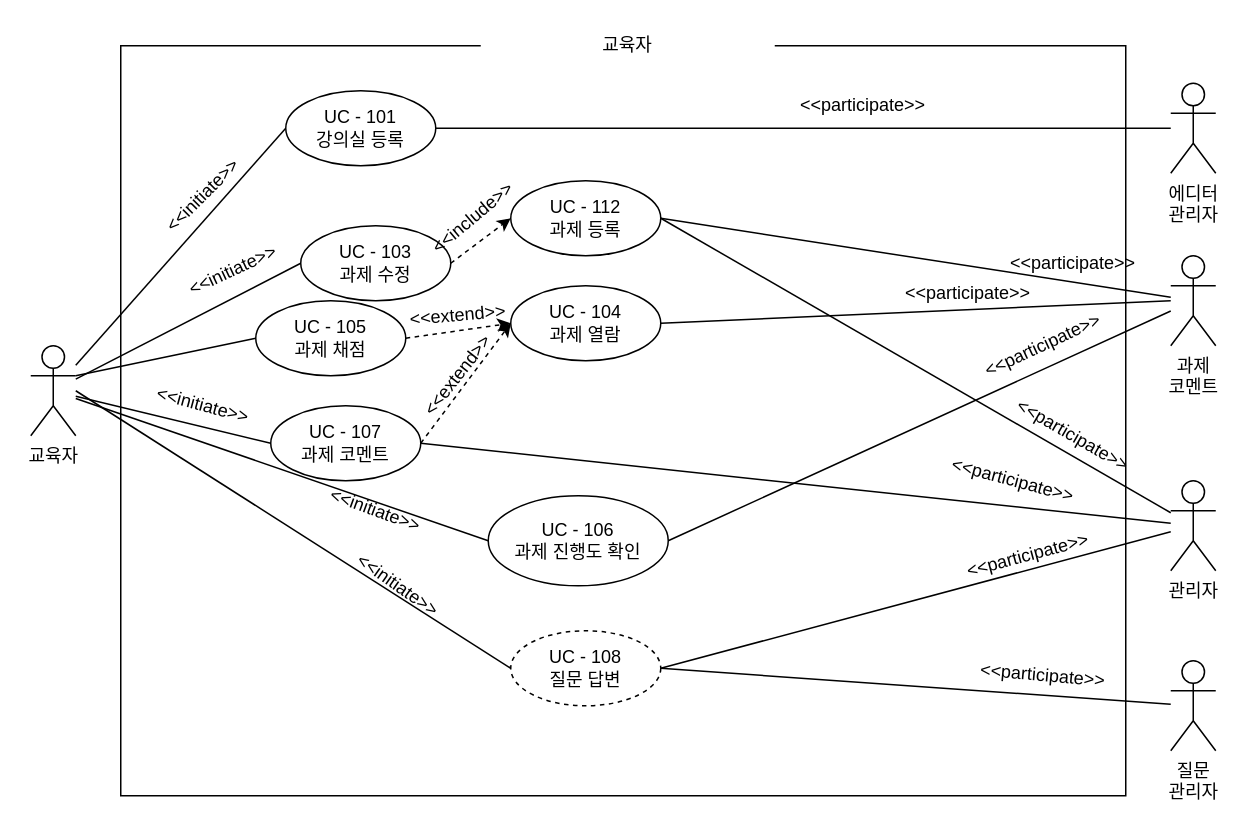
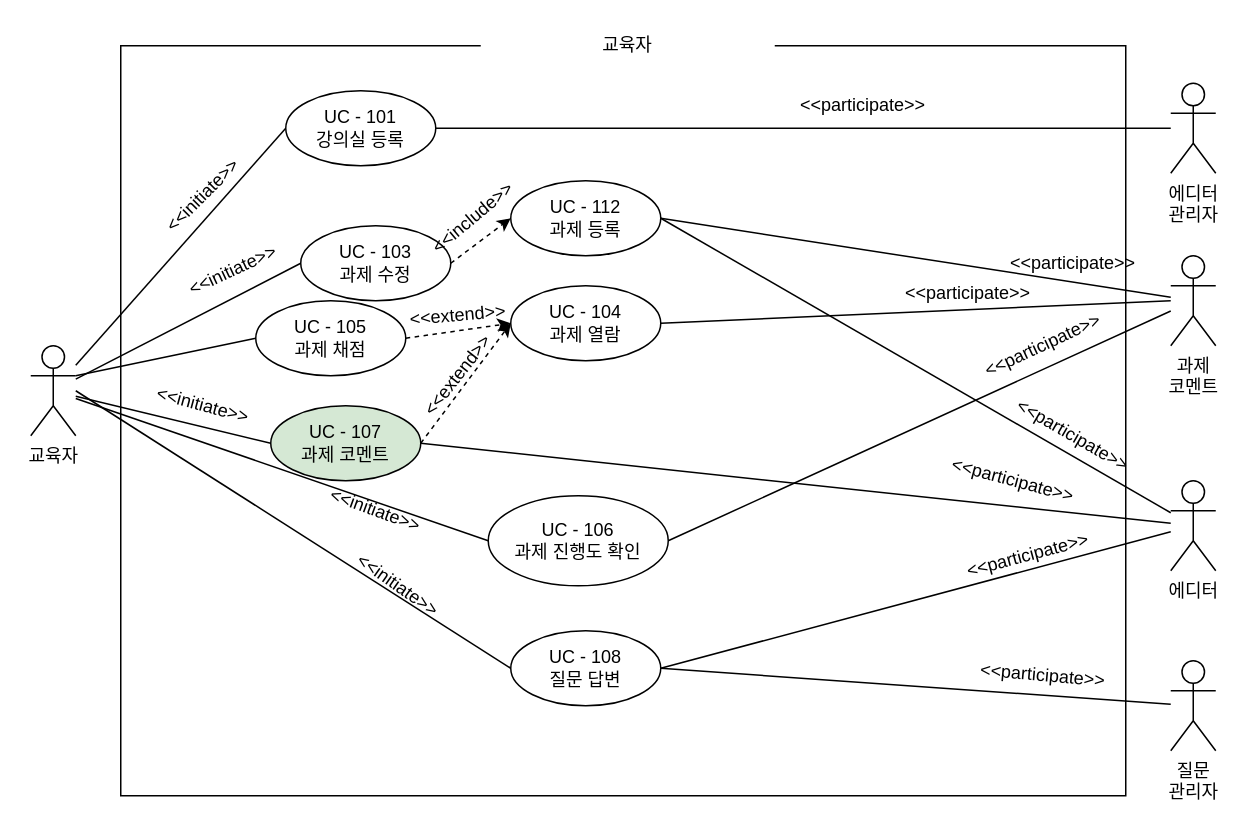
  <mxCell id="0" />
  <mxCell id="1" parent="0" />
  <mxCell id="2" value="" style="rounded=0;whiteSpace=wrap;html=1;" parent="1" vertex="1"><mxGeometry x="80" y="30" width="670" height="500" as="geometry" /></mxCell>
  <mxCell id="3" value="교육자" style="text;html=1;strokeColor=none;align=center;verticalAlign=middle;whiteSpace=wrap;rounded=0;fillColor=#ffffff;" parent="1" vertex="1"><mxGeometry x="320" y="20" width="196" height="20" as="geometry" /></mxCell>
  <mxCell id="4" value="교육자" style="shape=umlActor;verticalLabelPosition=bottom;verticalAlign=top;html=1;outlineConnect=0;" parent="1" vertex="1"><mxGeometry x="20" y="230" width="30" height="60" as="geometry" /></mxCell>
  <mxCell id="5" style="rounded=0;orthogonalLoop=1;jettySize=auto;html=1;exitX=0;exitY=0.5;exitDx=0;exitDy=0;endArrow=none;endFill=0;" parent="1" source="6" target="4" edge="1"><mxGeometry relative="1" as="geometry" /></mxCell>
  <mxCell id="6" value="UC - 101&lt;br&gt;강의실 등록" style="ellipse;whiteSpace=wrap;html=1;" parent="1" vertex="1"><mxGeometry x="190" y="60" width="100" height="50" as="geometry" /></mxCell>
  <mxCell id="7" style="edgeStyle=none;rounded=0;orthogonalLoop=1;jettySize=auto;html=1;exitX=1;exitY=0.5;exitDx=0;exitDy=0;startArrow=none;startFill=0;endArrow=none;endFill=0;" parent="1" source="9" target="16" edge="1"><mxGeometry relative="1" as="geometry" /></mxCell>
  <mxCell id="8" style="edgeStyle=none;rounded=0;orthogonalLoop=1;jettySize=auto;html=1;exitX=1;exitY=0.5;exitDx=0;exitDy=0;startArrow=none;startFill=0;endArrow=none;endFill=0;" parent="1" source="9" target="33" edge="1"><mxGeometry relative="1" as="geometry" /></mxCell>
  <mxCell id="9" value="UC - 112&lt;br&gt;과제&amp;nbsp;등록" style="ellipse;whiteSpace=wrap;html=1;" parent="1" vertex="1"><mxGeometry x="340" y="120" width="100" height="50" as="geometry" /></mxCell>
  <mxCell id="10" style="edgeStyle=none;rounded=0;orthogonalLoop=1;jettySize=auto;html=1;exitX=0;exitY=0.5;exitDx=0;exitDy=0;startArrow=none;startFill=0;endArrow=none;endFill=0;" parent="1" source="12" target="4" edge="1"><mxGeometry relative="1" as="geometry" /></mxCell>
  <mxCell id="11" style="edgeStyle=none;rounded=0;orthogonalLoop=1;jettySize=auto;html=1;exitX=1;exitY=0.5;exitDx=0;exitDy=0;entryX=0;entryY=0.5;entryDx=0;entryDy=0;dashed=1;startArrow=none;startFill=0;endArrow=classic;endFill=1;" parent="1" source="12" target="9" edge="1"><mxGeometry relative="1" as="geometry" /></mxCell>
  <mxCell id="12" value="UC - 103&lt;br&gt;과제 수정" style="ellipse;whiteSpace=wrap;html=1;" parent="1" vertex="1"><mxGeometry x="200" y="150" width="100" height="50" as="geometry" /></mxCell>
  <mxCell id="13" value="&amp;lt;&amp;lt;include&amp;gt;&amp;gt;" style="text;html=1;strokeColor=none;fillColor=none;align=center;verticalAlign=middle;whiteSpace=wrap;rounded=0;rotation=-40;" parent="1" vertex="1"><mxGeometry x="280" y="135" width="70" height="20" as="geometry" /></mxCell>
  <mxCell id="14" style="edgeStyle=none;rounded=0;orthogonalLoop=1;jettySize=auto;html=1;entryX=1;entryY=0.5;entryDx=0;entryDy=0;startArrow=none;startFill=0;endArrow=none;endFill=0;" parent="1" source="15" target="6" edge="1"><mxGeometry relative="1" as="geometry" /></mxCell>
  <mxCell id="15" value="에디터&lt;br&gt;관리자" style="shape=umlActor;verticalLabelPosition=bottom;verticalAlign=top;html=1;outlineConnect=0;" parent="1" vertex="1"><mxGeometry x="780" y="55" width="30" height="60" as="geometry" /></mxCell>
  <mxCell id="16" value="과제&lt;br&gt;코멘트" style="shape=umlActor;verticalLabelPosition=bottom;verticalAlign=top;html=1;outlineConnect=0;" parent="1" vertex="1"><mxGeometry x="780" y="170" width="30" height="60" as="geometry" /></mxCell>
  <mxCell id="17" value="&amp;lt;&amp;lt;initiate&amp;gt;&amp;gt;" style="text;html=1;strokeColor=none;fillColor=none;align=center;verticalAlign=middle;whiteSpace=wrap;rounded=0;rotation=-45;" parent="1" vertex="1"><mxGeometry x="100" y="120" width="70" height="20" as="geometry" /></mxCell>
  <mxCell id="18" value="&amp;lt;&amp;lt;initiate&amp;gt;&amp;gt;" style="text;html=1;strokeColor=none;fillColor=none;align=center;verticalAlign=middle;whiteSpace=wrap;rounded=0;rotation=-25;" parent="1" vertex="1"><mxGeometry x="120" y="170" width="70" height="20" as="geometry" /></mxCell>
  <mxCell id="19" value="&amp;lt;&amp;lt;participate&amp;gt;&amp;gt;" style="text;html=1;strokeColor=none;fillColor=none;align=center;verticalAlign=middle;whiteSpace=wrap;rounded=0;" parent="1" vertex="1"><mxGeometry x="540" y="60" width="70" height="20" as="geometry" /></mxCell>
  <mxCell id="20" style="edgeStyle=none;rounded=0;orthogonalLoop=1;jettySize=auto;html=1;exitX=1;exitY=0.5;exitDx=0;exitDy=0;startArrow=none;startFill=0;endArrow=none;endFill=0;" parent="1" source="21" edge="1"><mxGeometry relative="1" as="geometry"><mxPoint x="780" y="200" as="targetPoint" /></mxGeometry></mxCell>
  <mxCell id="21" value="UC - 104&lt;br&gt;과제 열람" style="ellipse;whiteSpace=wrap;html=1;" parent="1" vertex="1"><mxGeometry x="340" y="190" width="100" height="50" as="geometry" /></mxCell>
  <mxCell id="22" style="edgeStyle=none;rounded=0;orthogonalLoop=1;jettySize=auto;html=1;exitX=1;exitY=0.5;exitDx=0;exitDy=0;dashed=1;startArrow=none;startFill=0;endArrow=classic;endFill=1;entryX=0;entryY=0.5;entryDx=0;entryDy=0;" parent="1" source="24" target="21" edge="1"><mxGeometry relative="1" as="geometry"><mxPoint x="340" y="260" as="targetPoint" /><Array as="points" /></mxGeometry></mxCell>
  <mxCell id="23" style="edgeStyle=none;rounded=0;orthogonalLoop=1;jettySize=auto;html=1;exitX=0;exitY=0.5;exitDx=0;exitDy=0;entryX=1;entryY=0.333;entryDx=0;entryDy=0;startArrow=none;startFill=0;endArrow=none;endFill=0;entryPerimeter=0;" parent="1" source="24" target="4" edge="1"><mxGeometry relative="1" as="geometry" /></mxCell>
  <mxCell id="24" value="UC - 105&lt;br&gt;과제 채점" style="ellipse;whiteSpace=wrap;html=1;" parent="1" vertex="1"><mxGeometry x="170" y="200" width="100" height="50" as="geometry" /></mxCell>
  <mxCell id="25" style="edgeStyle=none;rounded=0;orthogonalLoop=1;jettySize=auto;html=1;exitX=1;exitY=0.5;exitDx=0;exitDy=0;startArrow=none;startFill=0;endArrow=none;endFill=0;" parent="1" source="27" target="16" edge="1"><mxGeometry relative="1" as="geometry" /></mxCell>
  <mxCell id="26" style="edgeStyle=none;rounded=0;orthogonalLoop=1;jettySize=auto;html=1;exitX=0;exitY=0.5;exitDx=0;exitDy=0;startArrow=none;startFill=0;endArrow=none;endFill=0;" parent="1" source="27" target="4" edge="1"><mxGeometry relative="1" as="geometry" /></mxCell>
  <mxCell id="27" value="UC - 106&lt;br&gt;과제 진행도 확인" style="ellipse;whiteSpace=wrap;html=1;" parent="1" vertex="1"><mxGeometry x="325" y="330" width="120" height="60" as="geometry" /></mxCell>
  <mxCell id="28" style="edgeStyle=none;rounded=0;orthogonalLoop=1;jettySize=auto;html=1;exitX=1;exitY=0.5;exitDx=0;exitDy=0;entryX=0;entryY=0.5;entryDx=0;entryDy=0;startArrow=none;startFill=0;endArrow=classic;endFill=1;dashed=1;" parent="1" source="31" target="21" edge="1"><mxGeometry relative="1" as="geometry" /></mxCell>
  <mxCell id="29" style="edgeStyle=none;rounded=0;orthogonalLoop=1;jettySize=auto;html=1;exitX=0;exitY=0.5;exitDx=0;exitDy=0;startArrow=none;startFill=0;endArrow=none;endFill=0;" parent="1" source="31" target="4" edge="1"><mxGeometry relative="1" as="geometry" /></mxCell>
  <mxCell id="30" style="edgeStyle=none;rounded=0;orthogonalLoop=1;jettySize=auto;html=1;exitX=1;exitY=0.5;exitDx=0;exitDy=0;startArrow=none;startFill=0;endArrow=none;endFill=0;" parent="1" source="31" target="33" edge="1"><mxGeometry relative="1" as="geometry" /></mxCell>
- <mxCell id="31" value="UC - 107&lt;br&gt;과제 코멘트" style="ellipse;whiteSpace=wrap;html=1;" parent="1" vertex="1"><mxGeometry x="180" y="270" width="100" height="50" as="geometry" /></mxCell>
+ <mxCell id="31" value="UC - 107&lt;br&gt;과제 코멘트" style="ellipse;whiteSpace=wrap;html=1;fillColor=#d5e8d4;" parent="1" vertex="1"><mxGeometry x="180" y="270" width="100" height="50" as="geometry" /></mxCell>
  <mxCell id="32" value="질문&lt;br&gt;관리자" style="shape=umlActor;verticalLabelPosition=bottom;verticalAlign=top;html=1;outlineConnect=0;" parent="1" vertex="1"><mxGeometry x="780" y="440" width="30" height="60" as="geometry" /></mxCell>
- <mxCell id="33" value="관리자" style="shape=umlActor;verticalLabelPosition=bottom;verticalAlign=top;html=1;outlineConnect=0;" parent="1" vertex="1"><mxGeometry x="780" y="320" width="30" height="60" as="geometry" /></mxCell>
+ <mxCell id="33" value="에디터" style="shape=umlActor;verticalLabelPosition=bottom;verticalAlign=top;html=1;outlineConnect=0;" parent="1" vertex="1"><mxGeometry x="780" y="320" width="30" height="60" as="geometry" /></mxCell>
  <mxCell id="34" style="edgeStyle=none;rounded=0;orthogonalLoop=1;jettySize=auto;html=1;exitX=1;exitY=0.5;exitDx=0;exitDy=0;startArrow=none;startFill=0;endArrow=none;endFill=0;" parent="1" source="37" target="33" edge="1"><mxGeometry relative="1" as="geometry" /></mxCell>
  <mxCell id="35" style="edgeStyle=none;rounded=0;orthogonalLoop=1;jettySize=auto;html=1;exitX=1;exitY=0.5;exitDx=0;exitDy=0;startArrow=none;startFill=0;endArrow=none;endFill=0;" parent="1" source="37" target="32" edge="1"><mxGeometry relative="1" as="geometry" /></mxCell>
  <mxCell id="36" style="edgeStyle=none;rounded=0;orthogonalLoop=1;jettySize=auto;html=1;exitX=0;exitY=0.5;exitDx=0;exitDy=0;startArrow=none;startFill=0;endArrow=none;endFill=0;" parent="1" source="37" edge="1"><mxGeometry relative="1" as="geometry"><mxPoint x="50" y="260" as="targetPoint" /></mxGeometry></mxCell>
- <mxCell id="37" value="UC - 108&lt;br&gt;질문 답변" style="ellipse;whiteSpace=wrap;html=1;dashed=1;" parent="1" vertex="1"><mxGeometry x="340" y="420" width="100" height="50" as="geometry" /></mxCell>
+ <mxCell id="37" value="UC - 108&lt;br&gt;질문 답변" style="ellipse;whiteSpace=wrap;html=1;" parent="1" vertex="1"><mxGeometry x="340" y="420" width="100" height="50" as="geometry" /></mxCell>
  <mxCell id="38" value="&amp;lt;&amp;lt;extend&amp;gt;&amp;gt;" style="text;html=1;strokeColor=none;fillColor=none;align=center;verticalAlign=middle;whiteSpace=wrap;rounded=0;rotation=-52;" parent="1" vertex="1"><mxGeometry x="270" y="240" width="70" height="20" as="geometry" /></mxCell>
  <mxCell id="39" value="&amp;lt;&amp;lt;initiate&amp;gt;&amp;gt;" style="text;html=1;strokeColor=none;fillColor=none;align=center;verticalAlign=middle;whiteSpace=wrap;rounded=0;rotation=15;" parent="1" vertex="1"><mxGeometry x="100" y="260" width="70" height="20" as="geometry" /></mxCell>
  <mxCell id="40" value="&amp;lt;&amp;lt;initiate&amp;gt;&amp;gt;" style="text;html=1;strokeColor=none;fillColor=none;align=center;verticalAlign=middle;whiteSpace=wrap;rounded=0;rotation=20;" parent="1" vertex="1"><mxGeometry x="215" y="330" width="70" height="20" as="geometry" /></mxCell>
  <mxCell id="41" value="&amp;lt;&amp;lt;initiate&amp;gt;&amp;gt;" style="text;html=1;strokeColor=none;fillColor=none;align=center;verticalAlign=middle;whiteSpace=wrap;rounded=0;rotation=35;" parent="1" vertex="1"><mxGeometry x="230" y="380" width="70" height="20" as="geometry" /></mxCell>
  <mxCell id="42" value="&amp;lt;&amp;lt;extend&amp;gt;&amp;gt;" style="text;html=1;strokeColor=none;fillColor=none;align=center;verticalAlign=middle;whiteSpace=wrap;rounded=0;rotation=-5;" parent="1" vertex="1"><mxGeometry x="270" y="200" width="70" height="20" as="geometry" /></mxCell>
  <mxCell id="43" value="&amp;lt;&amp;lt;participate&amp;gt;&amp;gt;" style="text;html=1;strokeColor=none;fillColor=none;align=center;verticalAlign=middle;whiteSpace=wrap;rounded=0;rotation=0;" parent="1" vertex="1"><mxGeometry x="680" y="165" width="70" height="20" as="geometry" /></mxCell>
  <mxCell id="44" value="&amp;lt;&amp;lt;participate&amp;gt;&amp;gt;" style="text;html=1;strokeColor=none;fillColor=none;align=center;verticalAlign=middle;whiteSpace=wrap;rounded=0;rotation=0;" parent="1" vertex="1"><mxGeometry x="610" y="185" width="70" height="20" as="geometry" /></mxCell>
  <mxCell id="45" value="&amp;lt;&amp;lt;participate&amp;gt;&amp;gt;" style="text;html=1;strokeColor=none;fillColor=none;align=center;verticalAlign=middle;whiteSpace=wrap;rounded=0;rotation=30;" parent="1" vertex="1"><mxGeometry x="680" y="280" width="70" height="20" as="geometry" /></mxCell>
  <mxCell id="46" value="&amp;lt;&amp;lt;participate&amp;gt;&amp;gt;" style="text;html=1;strokeColor=none;fillColor=none;align=center;verticalAlign=middle;whiteSpace=wrap;rounded=0;rotation=15;" parent="1" vertex="1"><mxGeometry x="640" y="310" width="70" height="20" as="geometry" /></mxCell>
  <mxCell id="47" value="&amp;lt;&amp;lt;participate&amp;gt;&amp;gt;" style="text;html=1;strokeColor=none;fillColor=none;align=center;verticalAlign=middle;whiteSpace=wrap;rounded=0;rotation=-25;" parent="1" vertex="1"><mxGeometry x="660" y="220" width="70" height="20" as="geometry" /></mxCell>
  <mxCell id="48" value="&amp;lt;&amp;lt;participate&amp;gt;&amp;gt;" style="text;html=1;strokeColor=none;fillColor=none;align=center;verticalAlign=middle;whiteSpace=wrap;rounded=0;rotation=-15;" parent="1" vertex="1"><mxGeometry x="650" y="360" width="70" height="20" as="geometry" /></mxCell>
  <mxCell id="49" value="&amp;lt;&amp;lt;participate&amp;gt;&amp;gt;" style="text;html=1;strokeColor=none;fillColor=none;align=center;verticalAlign=middle;whiteSpace=wrap;rounded=0;rotation=5;" parent="1" vertex="1"><mxGeometry x="660" y="440" width="70" height="20" as="geometry" /></mxCell>
